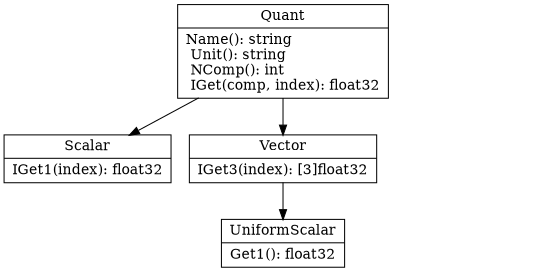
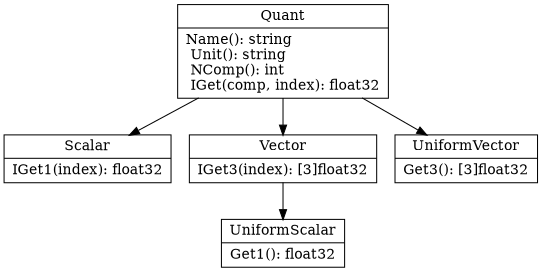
  digraph {
    node [shape=record]
    n1 [label="{Quant | Name(): string \l Unit(): string \l NComp(): int \l IGet(comp, index): float32}"]
    n2 [label="{Scalar | IGet1(index): float32}"]
    n3 [label="{Vector | IGet3(index): [3]float32}"]
+   n4 [label="{UniformVector | Get3(): [3]float32}"]
    n5 [label="{UniformScalar | Get1(): float32}"]
    n1 -> n2
    n1 -> n3
+   n1 -> n4
    n3 -> n5
  }
